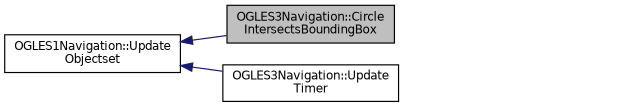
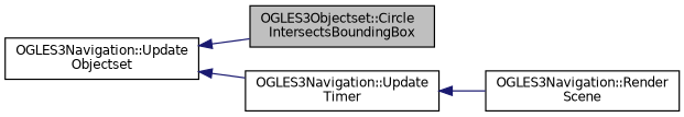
  digraph {
    rankdir=LR
    node [color=black fillcolor=white fontname=Helvetica fontsize=10 shape=record style=filled]
    edge [color=midnightblue dir=back fontname=Helvetica fontsize=10 labelfontname=Helvetica labelfontsize=10 style=solid]
-   n1 [fillcolor=grey75 fontcolor=black height=0.2 label="OGLES3Navigation::Circle\lIntersectsBoundingBox" width=0.4]
-   n2 [height=0.2 label="OGLES1Navigation::Update\lObjectset" width=0.4]
+   n1 [fillcolor=grey75 fontcolor=black height=0.2 label="OGLES3Objectset::Circle\lIntersectsBoundingBox" width=0.4]
+   n2 [height=0.2 label="OGLES3Navigation::Update\lObjectset" width=0.4]
    n3 [height=0.2 label="OGLES3Navigation::Update\lTimer" width=0.4]
+   n4 [height=0.2 label="OGLES3Navigation::Render\lScene" width=0.4]
    n2 -> n1
    n2 -> n3
+   n3 -> n4
  }
